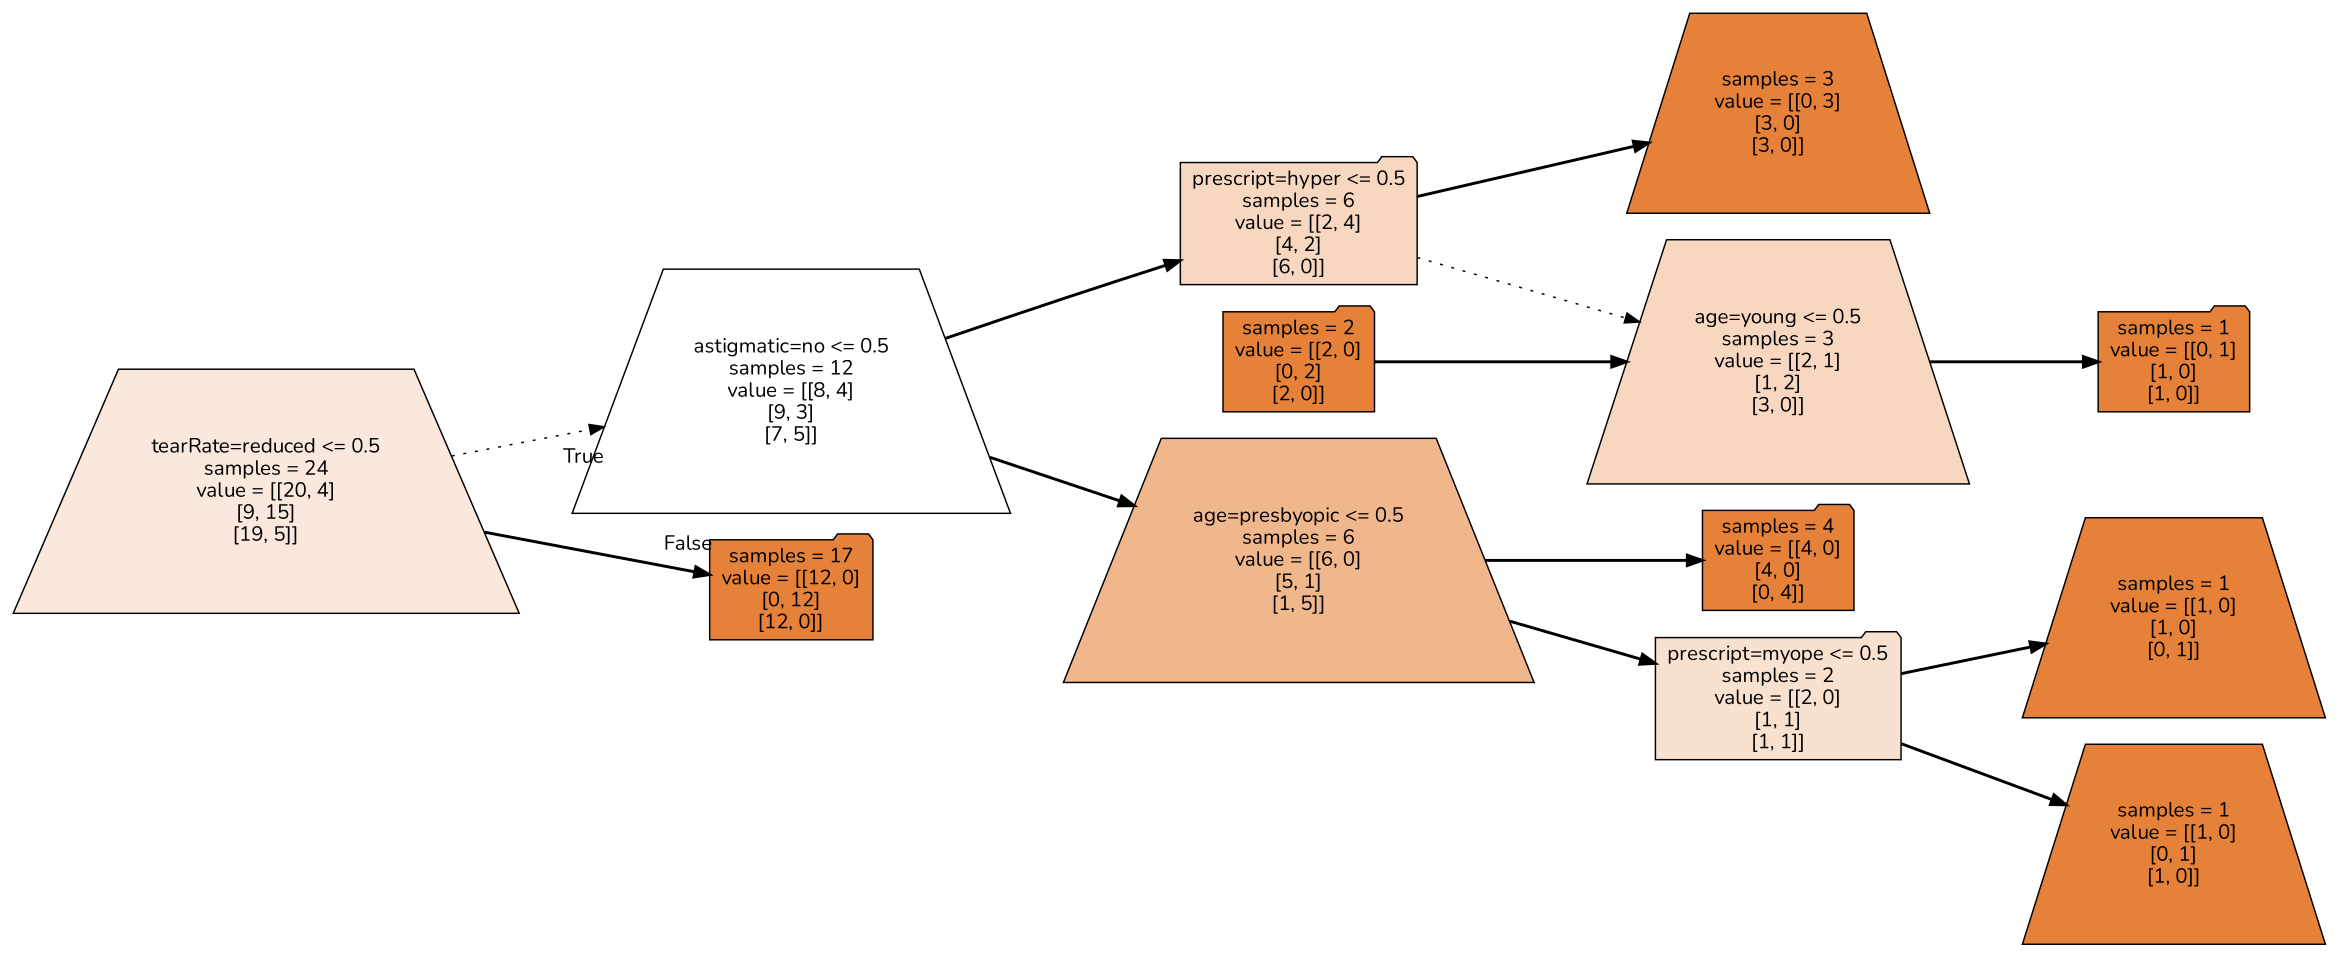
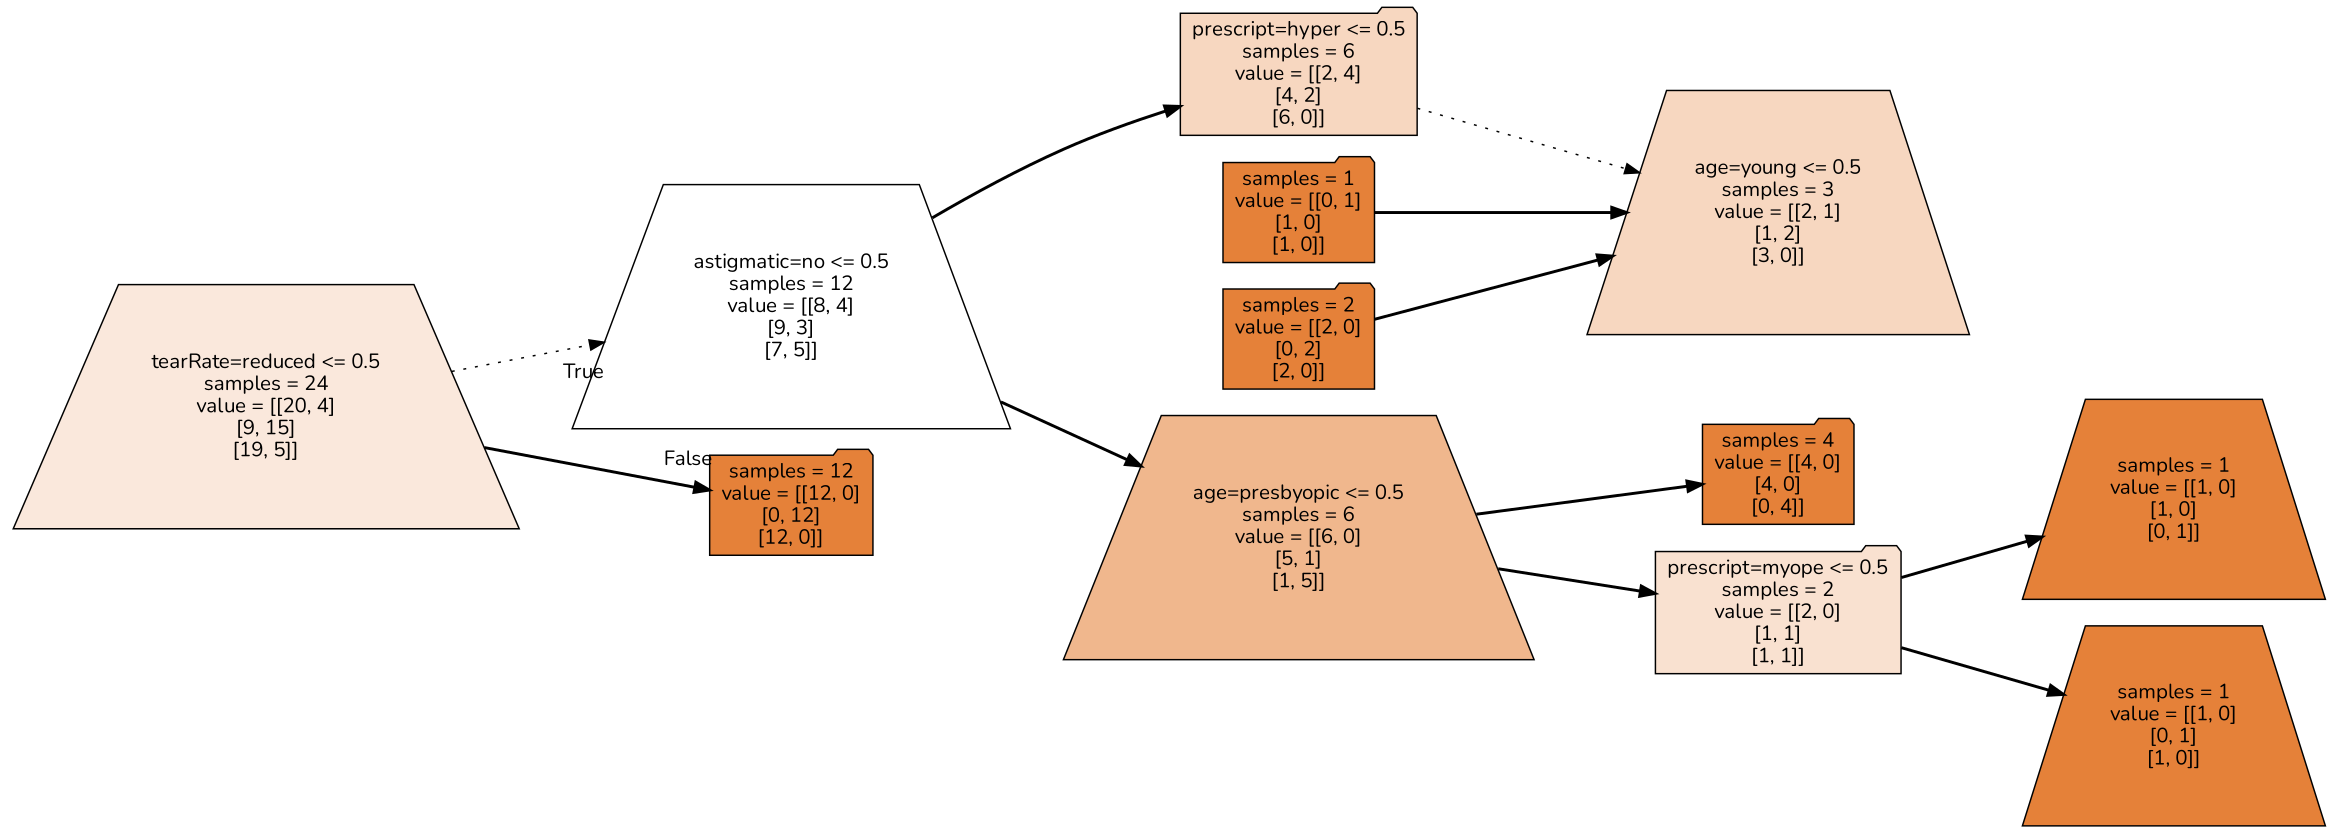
  digraph {
    fontname=Nunito
    rankdir=LR
    node [color=black fillcolor="#e58139ff" fontname=Nunito shape=trapezium style=filled]
    edge [fontname=Nunito style=bold]
    n1 [fillcolor="#e581392d" label="tearRate=reduced <= 0.5\nsamples = 24\nvalue = [[20, 4]\n[9, 15]\n[19, 5]]"]
    n2 [fillcolor="#e5813900" label="astigmatic=no <= 0.5\nsamples = 12\nvalue = [[8, 4]\n[9, 3]\n[7, 5]]"]
-   n3 [label="samples = 17\nvalue = [[12, 0]\n[0, 12]\n[12, 0]]" shape=folder]
+   n3 [label="samples = 12\nvalue = [[12, 0]\n[0, 12]\n[12, 0]]" shape=folder]
    n4 [fillcolor="#e5813951" label="prescript=hyper <= 0.5\nsamples = 6\nvalue = [[2, 4]\n[4, 2]\n[6, 0]]" shape=folder]
    n5 [fillcolor="#e5813992" label="age=presbyopic <= 0.5\nsamples = 6\nvalue = [[6, 0]\n[5, 1]\n[1, 5]]"]
-   n6 [label="samples = 3\nvalue = [[0, 3]\n[3, 0]\n[3, 0]]"]
    n7 [fillcolor="#e5813951" label="age=young <= 0.5\nsamples = 3\nvalue = [[2, 1]\n[1, 2]\n[3, 0]]"]
    n8 [label="samples = 4\nvalue = [[4, 0]\n[4, 0]\n[0, 4]]" shape=folder]
    n9 [fillcolor="#e581393c" label="prescript=myope <= 0.5\nsamples = 2\nvalue = [[2, 0]\n[1, 1]\n[1, 1]]" shape=folder]
    n10 [label="samples = 1\nvalue = [[0, 1]\n[1, 0]\n[1, 0]]" shape=folder]
    n11 [label="samples = 2\nvalue = [[2, 0]\n[0, 2]\n[2, 0]]" shape=folder]
    n12 [label="samples = 1\nvalue = [[1, 0]\n[1, 0]\n[0, 1]]"]
    n13 [label="samples = 1\nvalue = [[1, 0]\n[0, 1]\n[1, 0]]"]
    n1 -> n2 [headlabel=True labelangle=45 labeldistance=2.5 style=dotted]
    n1 -> n3 [headlabel=False labelangle=-45 labeldistance=2.5]
    n2 -> n4
    n2 -> n5
-   n4 -> n6
    n4 -> n7 [style=dotted]
    n5 -> n8
    n5 -> n9
-   n7 -> n10
+   n10 -> n7
    n9 -> n12
    n9 -> n13
    n11 -> n7
  }
